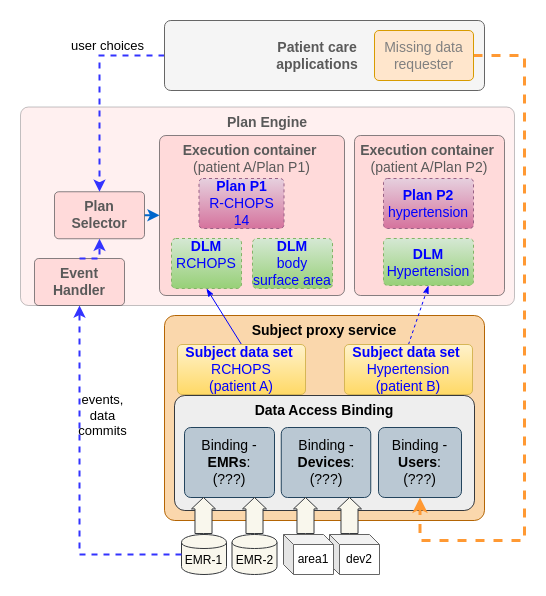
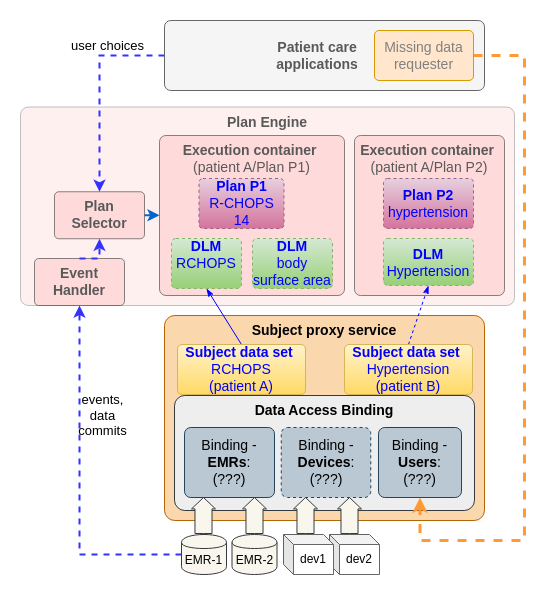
  <mxCell id="0" />
  <mxCell id="1" parent="0" />
  <mxCell id="2" value="&lt;span style=&quot;font-size: 14px&quot;&gt;Plan Engine&lt;br&gt;&lt;/span&gt;" style="rounded=1;whiteSpace=wrap;html=1;fillColor=#ffcccc;fontSize=14;arcSize=4;verticalAlign=top;strokeWidth=1;strokeColor=#36393d;fontStyle=1;opacity=30;fontColor=#595959;" parent="1" vertex="1"><mxGeometry x="20" y="106.5" width="494" height="198.5" as="geometry" /></mxCell>
  <mxCell id="3" value="dev2" style="shape=cube;whiteSpace=wrap;html=1;boundedLbl=1;backgroundOutline=1;darkOpacity=0.05;darkOpacity2=0.1;strokeColor=#666666;strokeWidth=1;fontColor=#000000;size=10;fontStyle=0" parent="1" vertex="1"><mxGeometry x="329" y="534" width="50" height="40" as="geometry" /></mxCell>
  <mxCell id="4" value="&lt;span style=&quot;font-size: 14px&quot;&gt;&lt;span&gt;Execution container&lt;/span&gt;&lt;span style=&quot;font-weight: normal&quot;&gt;&amp;nbsp;&lt;br&gt;(patient A/Plan P1)&lt;/span&gt;&lt;br&gt;&lt;/span&gt;" style="rounded=1;whiteSpace=wrap;html=1;fillColor=#ffcccc;fontSize=14;arcSize=4;verticalAlign=top;strokeWidth=1;strokeColor=#36393d;fontStyle=1;opacity=60;fontColor=#595959;" parent="1" vertex="1"><mxGeometry x="159" y="135" width="185" height="160" as="geometry" /></mxCell>
  <mxCell id="5" value="&lt;span style=&quot;font-size: 14px&quot;&gt;&lt;span&gt;&lt;b&gt;Plan P1&lt;br&gt;&lt;/b&gt;&lt;/span&gt;&lt;/span&gt;R-CHOPS 14&lt;span style=&quot;font-size: 14px&quot;&gt;&lt;br&gt;&lt;/span&gt;" style="rounded=1;whiteSpace=wrap;html=1;strokeColor=#996185;fillColor=#e6d0de;fontSize=14;arcSize=8;gradientColor=#d5739d;dashed=1;fontColor=#0000FF;fontStyle=0" parent="1" vertex="1"><mxGeometry x="198.5" y="178" width="85" height="50" as="geometry" /></mxCell>
  <mxCell id="6" value="&lt;span style=&quot;font-size: 14px&quot;&gt;&lt;span&gt;&lt;b&gt;Subject proxy service&lt;/b&gt;&lt;/span&gt;&lt;br&gt;&lt;/span&gt;" style="rounded=1;whiteSpace=wrap;html=1;strokeColor=#b46504;fillColor=#fad7ac;fontSize=14;arcSize=5;verticalAlign=top;fontStyle=0;" parent="1" vertex="1"><mxGeometry x="164" y="315" width="320" height="205" as="geometry" /></mxCell>
  <mxCell id="7" value="&lt;span style=&quot;font-size: 14px&quot;&gt;&lt;b&gt;DLM &lt;/b&gt;RCHOPS&lt;br&gt;&lt;br&gt;&lt;/span&gt;" style="rounded=1;whiteSpace=wrap;html=1;strokeColor=#82b366;fillColor=#d5e8d4;fontSize=14;arcSize=9;gradientColor=#97d077;dashed=1;fontColor=#0000FF;fontStyle=0" parent="1" vertex="1"><mxGeometry x="171" y="238" width="70" height="50" as="geometry" /></mxCell>
  <mxCell id="8" value="&lt;span style=&quot;font-size: 14px&quot;&gt;&lt;span&gt;&lt;b&gt;Data Access Binding&lt;/b&gt;&lt;/span&gt;&lt;/span&gt;&lt;span style=&quot;font-size: 14px&quot;&gt;&lt;br&gt;&lt;/span&gt;" style="rounded=1;whiteSpace=wrap;html=1;strokeColor=#36393d;fillColor=#eeeeee;fontSize=14;arcSize=9;verticalAlign=top;fontStyle=0;" parent="1" vertex="1"><mxGeometry x="174" y="395" width="300" height="115" as="geometry" /></mxCell>
  <mxCell id="9" value="&lt;span style=&quot;font-size: 14px&quot;&gt;&lt;span&gt;Binding - &lt;br&gt;&lt;b&gt;Users&lt;/b&gt;:&lt;br&gt;&lt;/span&gt;(???)&lt;br&gt;&lt;/span&gt;" style="rounded=1;whiteSpace=wrap;html=1;strokeColor=#23445d;fillColor=#bac8d3;fontSize=14;arcSize=9;fontStyle=0;" parent="1" vertex="1"><mxGeometry x="378" y="427" width="83" height="70" as="geometry" /></mxCell>
- <mxCell id="10" value="&lt;span style=&quot;font-size: 14px&quot;&gt;&lt;span&gt;Binding - &lt;br&gt;&lt;b&gt;Devices&lt;/b&gt;:&lt;br&gt;&lt;/span&gt;(???)&lt;br&gt;&lt;/span&gt;" style="rounded=1;whiteSpace=wrap;html=1;strokeColor=#23445d;fillColor=#bac8d3;fontSize=14;arcSize=9;fontStyle=0;" parent="1" vertex="1"><mxGeometry x="280.75" y="427" width="89.5" height="70" as="geometry" /></mxCell>
+ <mxCell id="10" value="&lt;span style=&quot;font-size: 14px&quot;&gt;&lt;span&gt;Binding - &lt;br&gt;&lt;b&gt;Devices&lt;/b&gt;:&lt;br&gt;&lt;/span&gt;(???)&lt;br&gt;&lt;/span&gt;" style="rounded=1;whiteSpace=wrap;html=1;strokeColor=#23445d;fillColor=#bac8d3;fontSize=14;arcSize=9;fontStyle=0;dashed=1;" parent="1" vertex="1"><mxGeometry x="280.75" y="427" width="89.5" height="70" as="geometry" /></mxCell>
  <mxCell id="11" value="&lt;span style=&quot;font-size: 14px&quot;&gt;&lt;span&gt;Binding - &lt;br&gt;&lt;b&gt;EMRs&lt;/b&gt;:&lt;br&gt;&lt;/span&gt;(???)&lt;br&gt;&lt;/span&gt;" style="rounded=1;whiteSpace=wrap;html=1;strokeColor=#23445d;fillColor=#bac8d3;fontSize=14;arcSize=9;fontStyle=0;" parent="1" vertex="1"><mxGeometry x="184" y="427" width="90" height="70" as="geometry" /></mxCell>
  <mxCell id="12" style="edgeStyle=orthogonalEdgeStyle;rounded=0;orthogonalLoop=1;jettySize=auto;html=1;exitX=1;exitY=0.5;exitDx=0;exitDy=0;entryX=0;entryY=0.5;entryDx=0;entryDy=0;dashed=1;strokeColor=#0066CC;strokeWidth=2;fontSize=12;fontColor=#666666;fontStyle=0" parent="1" source="13" target="4" edge="1"><mxGeometry relative="1" as="geometry" /></mxCell>
  <mxCell id="13" value="&lt;span style=&quot;font-size: 14px&quot;&gt;&lt;span&gt;Plan Selector&lt;/span&gt;&lt;br&gt;&lt;/span&gt;" style="rounded=1;whiteSpace=wrap;html=1;strokeColor=#36393d;fillColor=#ffcccc;fontSize=14;arcSize=9;verticalAlign=top;fontStyle=1;opacity=60;fontColor=#595959;" parent="1" vertex="1"><mxGeometry x="54" y="191.25" width="90" height="47" as="geometry" /></mxCell>
  <mxCell id="14" value="EMR-1" style="shape=cylinder;whiteSpace=wrap;html=1;boundedLbl=1;backgroundOutline=1;strokeColor=#36393d;strokeWidth=1;fillColor=#f9f7ed;fontStyle=0" parent="1" vertex="1"><mxGeometry x="181" y="534" width="45" height="40" as="geometry" /></mxCell>
  <mxCell id="15" value="EMR-2" style="shape=cylinder;whiteSpace=wrap;html=1;boundedLbl=1;backgroundOutline=1;strokeColor=#36393d;strokeWidth=1;fillColor=#f9f7ed;fontStyle=0" parent="1" vertex="1"><mxGeometry x="231.5" y="534" width="45" height="40" as="geometry" /></mxCell>
- <mxCell id="16" value="area1" style="shape=cube;whiteSpace=wrap;html=1;boundedLbl=1;backgroundOutline=1;darkOpacity=0.05;darkOpacity2=0.1;strokeColor=#666666;strokeWidth=1;fontColor=#000000;size=10;fontStyle=0" parent="1" vertex="1"><mxGeometry x="283" y="534" width="50" height="40" as="geometry" /></mxCell>
+ <mxCell id="16" value="dev1" style="shape=cube;whiteSpace=wrap;html=1;boundedLbl=1;backgroundOutline=1;darkOpacity=0.05;darkOpacity2=0.1;strokeColor=#666666;strokeWidth=1;fontColor=#000000;size=10;fontStyle=0" parent="1" vertex="1"><mxGeometry x="283" y="534" width="50" height="40" as="geometry" /></mxCell>
  <mxCell id="17" value="" style="html=1;shadow=0;align=center;verticalAlign=middle;shape=mxgraph.arrows2.arrow;dy=0.29;dx=11.4;direction=north;notch=0;fillColor=#f9f7ed;strokeColor=#36393d;fontStyle=0" parent="1" vertex="1"><mxGeometry x="191" y="497" width="24" height="36" as="geometry" /></mxCell>
  <mxCell id="18" value="" style="html=1;shadow=0;align=center;verticalAlign=middle;shape=mxgraph.arrows2.arrow;dy=0.29;dx=11.4;direction=north;notch=0;fillColor=#f9f7ed;strokeColor=#36393d;fontStyle=0" parent="1" vertex="1"><mxGeometry x="242" y="497" width="24" height="36" as="geometry" /></mxCell>
  <mxCell id="19" value="" style="html=1;shadow=0;align=center;verticalAlign=middle;shape=mxgraph.arrows2.arrow;dy=0.29;dx=11.4;direction=north;notch=0;fillColor=#f9f7ed;strokeColor=#36393d;fontStyle=0" parent="1" vertex="1"><mxGeometry x="293" y="497" width="24" height="36" as="geometry" /></mxCell>
  <mxCell id="20" value="" style="html=1;shadow=0;align=center;verticalAlign=middle;shape=mxgraph.arrows2.arrow;dy=0.29;dx=11.4;direction=north;notch=0;fillColor=#f9f7ed;strokeColor=#36393d;fontStyle=0" parent="1" vertex="1"><mxGeometry x="337" y="497" width="24" height="36" as="geometry" /></mxCell>
  <mxCell id="21" style="edgeStyle=orthogonalEdgeStyle;rounded=0;orthogonalLoop=1;jettySize=auto;html=1;exitX=0;exitY=0.5;exitDx=0;exitDy=0;entryX=0.5;entryY=0;entryDx=0;entryDy=0;dashed=1;strokeColor=#3333FF;strokeWidth=2;fontSize=12;fontColor=#666666;fontStyle=0" parent="1" source="22" target="13" edge="1"><mxGeometry relative="1" as="geometry" /></mxCell>
  <mxCell id="22" value="&lt;span style=&quot;font-size: 14px&quot;&gt;&lt;span&gt;Patient care&lt;br&gt;applications&lt;/span&gt;&lt;br&gt;&lt;/span&gt;" style="rounded=1;whiteSpace=wrap;html=1;strokeColor=#666666;fillColor=#f5f5f5;fontSize=14;arcSize=9;verticalAlign=middle;fontStyle=1;align=center;spacingRight=14;fontColor=#595959;" parent="1" vertex="1"><mxGeometry x="164" y="20" width="320" height="70" as="geometry" /></mxCell>
  <mxCell id="23" style="edgeStyle=orthogonalEdgeStyle;rounded=0;orthogonalLoop=1;jettySize=auto;html=1;exitX=1;exitY=0.5;exitDx=0;exitDy=0;entryX=0.5;entryY=1;entryDx=0;entryDy=0;dashed=1;strokeWidth=3;fontSize=12;fontColor=#666666;strokeColor=#FF9933;fontStyle=0" parent="1" source="24" target="9" edge="1"><mxGeometry relative="1" as="geometry"><Array as="points"><mxPoint x="524" y="55" /><mxPoint x="524" y="540" /><mxPoint x="420" y="540" /></Array></mxGeometry></mxCell>
  <mxCell id="24" value="&lt;span style=&quot;font-size: 14px&quot;&gt;&lt;span&gt;Missing data requester&lt;/span&gt;&lt;br&gt;&lt;/span&gt;" style="rounded=1;whiteSpace=wrap;html=1;strokeColor=#d79b00;fillColor=#ffe6cc;fontSize=14;arcSize=9;verticalAlign=middle;fontStyle=0;fontColor=#808080;" parent="1" vertex="1"><mxGeometry x="374" y="30" width="99" height="50" as="geometry" /></mxCell>
  <mxCell id="25" style="edgeStyle=orthogonalEdgeStyle;rounded=0;orthogonalLoop=1;jettySize=auto;html=1;exitX=0.5;exitY=1;exitDx=0;exitDy=0;strokeColor=#3333FF;fontColor=#000000;fontStyle=0" parent="1" source="8" target="8" edge="1"><mxGeometry relative="1" as="geometry" /></mxCell>
  <mxCell id="26" style="edgeStyle=orthogonalEdgeStyle;rounded=0;orthogonalLoop=1;jettySize=auto;html=1;exitX=0;exitY=0.5;exitDx=0;exitDy=0;entryX=0.5;entryY=1;entryDx=0;entryDy=0;dashed=1;strokeColor=#3333FF;strokeWidth=2;fontSize=12;fontColor=#666666;fontStyle=0" parent="1" source="14" target="29" edge="1"><mxGeometry relative="1" as="geometry"><mxPoint x="174" y="65" as="sourcePoint" /><mxPoint x="79" y="235" as="targetPoint" /></mxGeometry></mxCell>
  <mxCell id="27" value="user choices" style="text;html=1;align=center;verticalAlign=middle;resizable=0;points=[];autosize=1;fontSize=13;fontStyle=0" parent="1" vertex="1"><mxGeometry x="62" y="35" width="90" height="20" as="geometry" /></mxCell>
  <mxCell id="28" value="events,&lt;br&gt;data&lt;br&gt;commits" style="text;html=1;align=center;verticalAlign=middle;resizable=0;points=[];autosize=1;fontSize=13;fontStyle=0" parent="1" vertex="1"><mxGeometry x="72" y="390" width="60" height="50" as="geometry" /></mxCell>
  <mxCell id="29" value="&lt;span style=&quot;font-size: 14px&quot;&gt;&lt;span&gt;Event Handler&lt;/span&gt;&lt;br&gt;&lt;/span&gt;" style="rounded=1;whiteSpace=wrap;html=1;strokeColor=#36393d;fillColor=#ffcccc;fontSize=14;arcSize=9;verticalAlign=top;fontStyle=1;opacity=60;fontColor=#595959;" parent="1" vertex="1"><mxGeometry x="34" y="258" width="90" height="47" as="geometry" /></mxCell>
  <mxCell id="30" value="&lt;span style=&quot;font-size: 14px&quot;&gt;&lt;span&gt;&lt;b&gt;DLM &lt;/b&gt;&lt;br&gt;body surface area&lt;/span&gt;&lt;br&gt;&lt;/span&gt;" style="rounded=1;whiteSpace=wrap;html=1;strokeColor=#82b366;fillColor=#d5e8d4;fontSize=14;arcSize=9;gradientColor=#97d077;dashed=1;fontColor=#0000FF;fontStyle=0" parent="1" vertex="1"><mxGeometry x="252" y="238" width="80" height="50" as="geometry" /></mxCell>
  <mxCell id="31" style="edgeStyle=none;rounded=0;orthogonalLoop=1;jettySize=auto;html=1;exitX=0.5;exitY=0;exitDx=0;exitDy=0;entryX=0.5;entryY=1;entryDx=0;entryDy=0;endArrow=classicThin;endFill=1;strokeColor=#0000FF;strokeWidth=1;fontSize=14;fontColor=#000000;" edge="1" parent="1" source="32" target="7"><mxGeometry relative="1" as="geometry" /></mxCell>
  <mxCell id="32" value="&lt;span style=&quot;font-size: 14px&quot;&gt;&lt;span&gt;&lt;b&gt;Subject data set&amp;nbsp;&lt;br&gt;&lt;/b&gt;RCHOPS&lt;br&gt;(patient A)&lt;/span&gt;&lt;br&gt;&lt;/span&gt;" style="rounded=1;whiteSpace=wrap;html=1;strokeColor=#d6b656;fillColor=#fff2cc;fontSize=14;arcSize=9;fontStyle=0;gradientColor=#ffd966;fontColor=#0000FF;" parent="1" vertex="1"><mxGeometry x="177" y="344" width="128" height="50" as="geometry" /></mxCell>
  <mxCell id="33" value="&lt;span style=&quot;font-size: 14px&quot;&gt;&lt;span&gt;Execution container&lt;/span&gt;&lt;span style=&quot;font-weight: normal&quot;&gt;&amp;nbsp;&lt;br&gt;(patient A/Plan P2)&lt;/span&gt;&lt;br&gt;&lt;/span&gt;" style="rounded=1;whiteSpace=wrap;html=1;fillColor=#ffcccc;fontSize=14;arcSize=4;verticalAlign=top;strokeWidth=1;strokeColor=#36393d;fontStyle=1;opacity=60;fontColor=#595959;" parent="1" vertex="1"><mxGeometry x="354" y="135" width="150" height="160" as="geometry" /></mxCell>
  <mxCell id="34" value="&lt;span style=&quot;font-size: 14px&quot;&gt;&lt;span&gt;&lt;b&gt;Plan P2&lt;br&gt;&lt;/b&gt;&lt;/span&gt;&lt;/span&gt;hypertension&lt;span style=&quot;font-size: 14px&quot;&gt;&lt;br&gt;&lt;/span&gt;" style="rounded=1;whiteSpace=wrap;html=1;strokeColor=#996185;fillColor=#e6d0de;fontSize=14;arcSize=8;gradientColor=#d5739d;dashed=1;fontColor=#0000FF;fontStyle=0" parent="1" vertex="1"><mxGeometry x="383" y="178" width="90" height="50" as="geometry" /></mxCell>
  <mxCell id="35" value="&lt;span style=&quot;font-size: 14px&quot;&gt;&lt;b&gt;DLM &lt;br&gt;&lt;/b&gt;Hypertension&lt;br&gt;&lt;/span&gt;" style="rounded=1;whiteSpace=wrap;html=1;strokeColor=#82b366;fillColor=#d5e8d4;fontSize=14;arcSize=9;gradientColor=#97d077;dashed=1;fontColor=#0000FF;fontStyle=0" parent="1" vertex="1"><mxGeometry x="383" y="238" width="90" height="47" as="geometry" /></mxCell>
  <mxCell id="36" style="edgeStyle=none;rounded=0;orthogonalLoop=1;jettySize=auto;html=1;exitX=0.5;exitY=0;exitDx=0;exitDy=0;entryX=0.5;entryY=1;entryDx=0;entryDy=0;endArrow=classicThin;endFill=1;strokeColor=#0000FF;strokeWidth=1;fontSize=14;fontColor=#000000;dashed=1;" edge="1" parent="1" source="37" target="35"><mxGeometry relative="1" as="geometry" /></mxCell>
  <mxCell id="37" value="&lt;span style=&quot;font-size: 14px&quot;&gt;&lt;span&gt;&lt;b&gt;Subject data set&amp;nbsp;&lt;br&gt;&lt;/b&gt;Hypertension&lt;br&gt;(patient B)&lt;/span&gt;&lt;br&gt;&lt;/span&gt;" style="rounded=1;whiteSpace=wrap;html=1;strokeColor=#d6b656;fillColor=#fff2cc;fontSize=14;arcSize=9;fontStyle=0;gradientColor=#ffd966;fontColor=#0000FF;" parent="1" vertex="1"><mxGeometry x="344" y="344" width="128" height="50" as="geometry" /></mxCell>
  <mxCell id="38" style="edgeStyle=orthogonalEdgeStyle;rounded=0;orthogonalLoop=1;jettySize=auto;html=1;exitX=0.5;exitY=0;exitDx=0;exitDy=0;entryX=0.5;entryY=1;entryDx=0;entryDy=0;dashed=1;strokeColor=#3333FF;strokeWidth=2;fontSize=12;fontColor=#666666;fontStyle=0" parent="1" source="29" target="13" edge="1"><mxGeometry relative="1" as="geometry"><mxPoint x="191" y="603" as="sourcePoint" /><mxPoint x="89" y="305" as="targetPoint" /></mxGeometry></mxCell>
